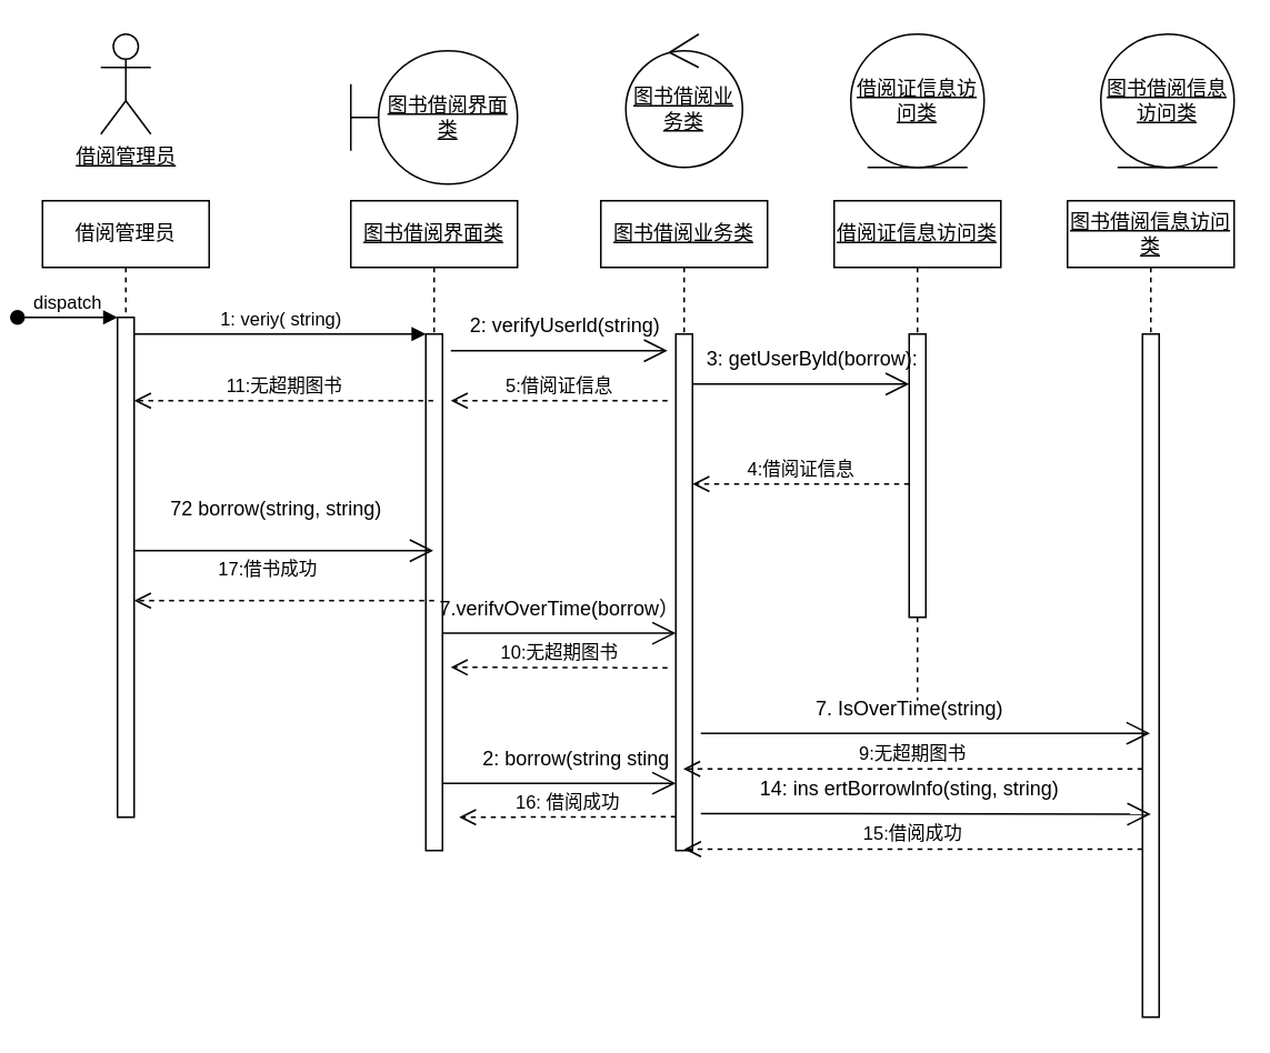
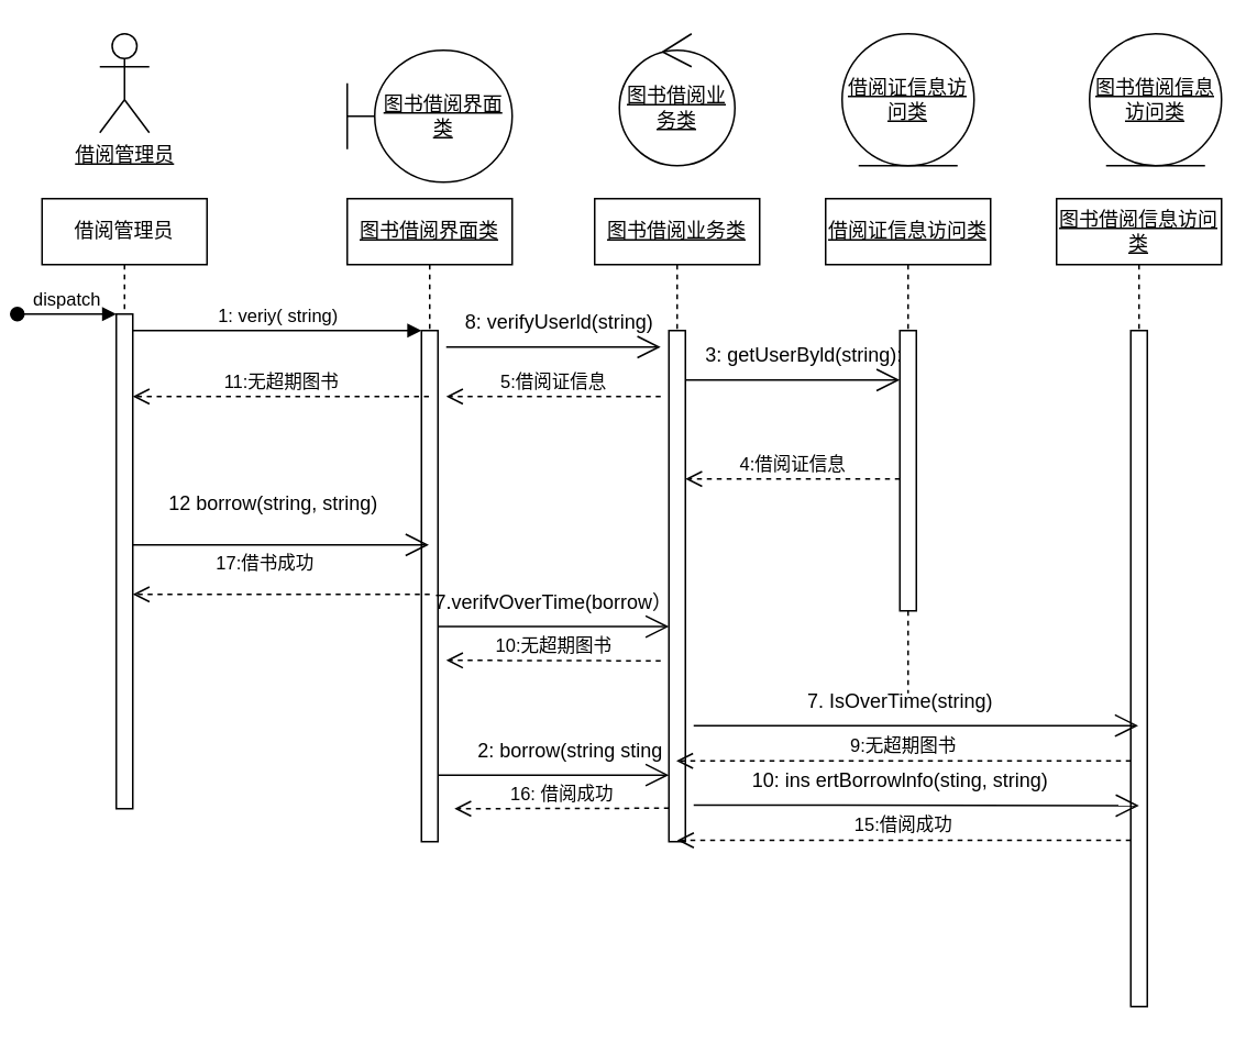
  <mxCell id="0" />
  <mxCell id="1" parent="0" />
  <mxCell id="2" value="借阅管理员" style="shape=umlLifeline;perimeter=lifelinePerimeter;whiteSpace=wrap;html=1;container=0;dropTarget=0;collapsible=0;recursiveResize=0;outlineConnect=0;portConstraint=eastwest;newEdgeStyle={&quot;edgeStyle&quot;:&quot;elbowEdgeStyle&quot;,&quot;elbow&quot;:&quot;vertical&quot;,&quot;curved&quot;:0,&quot;rounded&quot;:0};" parent="1" vertex="1"><mxGeometry x="20" y="120" width="100" height="370" as="geometry" /></mxCell>
  <mxCell id="3" value="" style="html=1;points=[];perimeter=orthogonalPerimeter;outlineConnect=0;targetShapes=umlLifeline;portConstraint=eastwest;newEdgeStyle={&quot;edgeStyle&quot;:&quot;elbowEdgeStyle&quot;,&quot;elbow&quot;:&quot;vertical&quot;,&quot;curved&quot;:0,&quot;rounded&quot;:0};" parent="2" vertex="1"><mxGeometry x="45" y="70" width="10" height="300" as="geometry" /></mxCell>
  <mxCell id="4" value="dispatch" style="html=1;verticalAlign=bottom;startArrow=oval;endArrow=block;startSize=8;edgeStyle=elbowEdgeStyle;elbow=vertical;curved=0;rounded=0;" parent="2" target="3" edge="1"><mxGeometry relative="1" as="geometry"><mxPoint x="-15" y="70" as="sourcePoint" /></mxGeometry></mxCell>
  <mxCell id="5" value="&lt;u&gt;图书借阅界面类&lt;/u&gt;" style="shape=umlLifeline;perimeter=lifelinePerimeter;whiteSpace=wrap;html=1;container=0;dropTarget=0;collapsible=0;recursiveResize=0;outlineConnect=0;portConstraint=eastwest;newEdgeStyle={&quot;edgeStyle&quot;:&quot;elbowEdgeStyle&quot;,&quot;elbow&quot;:&quot;vertical&quot;,&quot;curved&quot;:0,&quot;rounded&quot;:0};" parent="1" vertex="1"><mxGeometry x="205" y="120" width="100" height="390" as="geometry" /></mxCell>
  <mxCell id="6" value="" style="html=1;points=[];perimeter=orthogonalPerimeter;outlineConnect=0;targetShapes=umlLifeline;portConstraint=eastwest;newEdgeStyle={&quot;edgeStyle&quot;:&quot;elbowEdgeStyle&quot;,&quot;elbow&quot;:&quot;vertical&quot;,&quot;curved&quot;:0,&quot;rounded&quot;:0};" parent="5" vertex="1"><mxGeometry x="45" y="80" width="10" height="310" as="geometry" /></mxCell>
  <mxCell id="7" value="1: veriy( string)" style="html=1;verticalAlign=bottom;endArrow=block;edgeStyle=elbowEdgeStyle;elbow=vertical;curved=0;rounded=0;" parent="1" source="3" target="6" edge="1"><mxGeometry relative="1" as="geometry"><mxPoint x="180" y="210" as="sourcePoint" /><Array as="points"><mxPoint x="165" y="200" /></Array></mxGeometry></mxCell>
  <mxCell id="8" value="&lt;u&gt;图书借阅业务类&lt;/u&gt;" style="shape=umlLifeline;perimeter=lifelinePerimeter;whiteSpace=wrap;html=1;container=0;dropTarget=0;collapsible=0;recursiveResize=0;outlineConnect=0;portConstraint=eastwest;newEdgeStyle={&quot;edgeStyle&quot;:&quot;elbowEdgeStyle&quot;,&quot;elbow&quot;:&quot;vertical&quot;,&quot;curved&quot;:0,&quot;rounded&quot;:0};" vertex="1" parent="1"><mxGeometry x="355" y="120" width="100" height="390" as="geometry" /></mxCell>
  <mxCell id="9" value="" style="html=1;points=[];perimeter=orthogonalPerimeter;outlineConnect=0;targetShapes=umlLifeline;portConstraint=eastwest;newEdgeStyle={&quot;edgeStyle&quot;:&quot;elbowEdgeStyle&quot;,&quot;elbow&quot;:&quot;vertical&quot;,&quot;curved&quot;:0,&quot;rounded&quot;:0};" vertex="1" parent="8"><mxGeometry x="45" y="80" width="10" height="310" as="geometry" /></mxCell>
  <mxCell id="10" value="&lt;u&gt;借阅证信息访问类&lt;/u&gt;" style="shape=umlLifeline;perimeter=lifelinePerimeter;whiteSpace=wrap;html=1;container=0;dropTarget=0;collapsible=0;recursiveResize=0;outlineConnect=0;portConstraint=eastwest;newEdgeStyle={&quot;edgeStyle&quot;:&quot;elbowEdgeStyle&quot;,&quot;elbow&quot;:&quot;vertical&quot;,&quot;curved&quot;:0,&quot;rounded&quot;:0};" vertex="1" parent="1"><mxGeometry x="495" y="120" width="100" height="300" as="geometry" /></mxCell>
  <mxCell id="11" value="" style="html=1;points=[];perimeter=orthogonalPerimeter;outlineConnect=0;targetShapes=umlLifeline;portConstraint=eastwest;newEdgeStyle={&quot;edgeStyle&quot;:&quot;elbowEdgeStyle&quot;,&quot;elbow&quot;:&quot;vertical&quot;,&quot;curved&quot;:0,&quot;rounded&quot;:0};" vertex="1" parent="10"><mxGeometry x="45" y="80" width="10" height="170" as="geometry" /></mxCell>
  <mxCell id="12" value="&lt;u&gt;图书借阅信息访问类&lt;/u&gt;" style="shape=umlLifeline;perimeter=lifelinePerimeter;whiteSpace=wrap;html=1;container=0;dropTarget=0;collapsible=0;recursiveResize=0;outlineConnect=0;portConstraint=eastwest;newEdgeStyle={&quot;edgeStyle&quot;:&quot;elbowEdgeStyle&quot;,&quot;elbow&quot;:&quot;vertical&quot;,&quot;curved&quot;:0,&quot;rounded&quot;:0};" vertex="1" parent="1"><mxGeometry x="635" y="120" width="100" height="490" as="geometry" /></mxCell>
  <mxCell id="13" value="" style="html=1;points=[];perimeter=orthogonalPerimeter;outlineConnect=0;targetShapes=umlLifeline;portConstraint=eastwest;newEdgeStyle={&quot;edgeStyle&quot;:&quot;elbowEdgeStyle&quot;,&quot;elbow&quot;:&quot;vertical&quot;,&quot;curved&quot;:0,&quot;rounded&quot;:0};" vertex="1" parent="12"><mxGeometry x="45" y="80" width="10" height="410" as="geometry" /></mxCell>
  <mxCell id="14" value="" style="endArrow=open;endFill=1;endSize=12;html=1;rounded=0;" edge="1" parent="1"><mxGeometry width="160" relative="1" as="geometry"><mxPoint x="265" y="210" as="sourcePoint" /><mxPoint x="395" y="210" as="targetPoint" /></mxGeometry></mxCell>
  <mxCell id="15" value="&lt;u&gt;图书借阅界面类&lt;/u&gt;" style="shape=umlBoundary;whiteSpace=wrap;html=1;" vertex="1" parent="1"><mxGeometry x="205" y="30" width="100" height="80" as="geometry" /></mxCell>
  <mxCell id="16" value="&lt;u&gt;图书借阅业务类&lt;/u&gt;" style="ellipse;shape=umlControl;whiteSpace=wrap;html=1;" vertex="1" parent="1"><mxGeometry x="370" y="20" width="70" height="80" as="geometry" /></mxCell>
  <mxCell id="17" value="&lt;u&gt;借阅证信息访问类&lt;/u&gt;" style="ellipse;shape=umlEntity;whiteSpace=wrap;html=1;" vertex="1" parent="1"><mxGeometry x="505" y="20" width="80" height="80" as="geometry" /></mxCell>
  <mxCell id="18" value="&lt;u&gt;图书借阅信息访问类&lt;/u&gt;" style="ellipse;shape=umlEntity;whiteSpace=wrap;html=1;" vertex="1" parent="1"><mxGeometry x="655" y="20" width="80" height="80" as="geometry" /></mxCell>
  <mxCell id="19" value="5:借阅证信息" style="html=1;verticalAlign=bottom;endArrow=open;dashed=1;endSize=8;edgeStyle=elbowEdgeStyle;elbow=vertical;curved=0;rounded=0;" edge="1" parent="1"><mxGeometry relative="1" as="geometry"><mxPoint x="395" y="240" as="sourcePoint" /><mxPoint x="265" y="240.09" as="targetPoint" /></mxGeometry></mxCell>
  <mxCell id="20" value="4:借阅证信息" style="html=1;verticalAlign=bottom;endArrow=open;dashed=1;endSize=8;edgeStyle=elbowEdgeStyle;elbow=vertical;curved=0;rounded=0;" edge="1" parent="1"><mxGeometry relative="1" as="geometry"><mxPoint x="540" y="290" as="sourcePoint" /><mxPoint x="410" y="290.09" as="targetPoint" /></mxGeometry></mxCell>
  <mxCell id="21" value="&lt;u&gt;借阅管理员&lt;/u&gt;" style="shape=umlActor;verticalLabelPosition=bottom;verticalAlign=top;html=1;outlineConnect=0;" vertex="1" parent="1"><mxGeometry x="55" y="20" width="30" height="60" as="geometry" /></mxCell>
  <mxCell id="22" value="&lt;div&gt;11:无超期图书&lt;/div&gt;" style="html=1;verticalAlign=bottom;endArrow=open;dashed=1;endSize=8;edgeStyle=elbowEdgeStyle;elbow=vertical;curved=0;rounded=0;" edge="1" parent="1" source="5" target="3"><mxGeometry relative="1" as="geometry"><mxPoint x="215" y="269.5" as="sourcePoint" /><mxPoint x="85" y="269.59" as="targetPoint" /><Array as="points"><mxPoint x="85" y="240" /><mxPoint x="245" y="270" /></Array></mxGeometry></mxCell>
  <mxCell id="23" value="&lt;div&gt;17:借书成功&lt;/div&gt;" style="html=1;verticalAlign=bottom;endArrow=open;dashed=1;endSize=8;edgeStyle=elbowEdgeStyle;elbow=vertical;curved=0;rounded=0;" edge="1" parent="1"><mxGeometry x="0.111" y="-10" relative="1" as="geometry"><mxPoint x="255" y="360" as="sourcePoint" /><mxPoint x="75" y="360" as="targetPoint" /><Array as="points"><mxPoint x="245" y="360" /></Array><mxPoint as="offset" /></mxGeometry></mxCell>
  <mxCell id="24" value="" style="endArrow=open;endFill=1;endSize=12;html=1;rounded=0;" edge="1" parent="1" target="5"><mxGeometry width="160" relative="1" as="geometry"><mxPoint x="75" y="330" as="sourcePoint" /><mxPoint x="205" y="330" as="targetPoint" /></mxGeometry></mxCell>
- <mxCell id="25" value="72 borrow(string, string)" style="text;html=1;align=center;verticalAlign=middle;resizable=0;points=[];autosize=1;strokeColor=none;fillColor=none;" vertex="1" parent="1"><mxGeometry x="85" y="290" width="150" height="30" as="geometry" /></mxCell>
+ <mxCell id="25" value="12 borrow(string, string)" style="text;html=1;align=center;verticalAlign=middle;resizable=0;points=[];autosize=1;strokeColor=none;fillColor=none;" vertex="1" parent="1"><mxGeometry x="85" y="290" width="150" height="30" as="geometry" /></mxCell>
  <mxCell id="26" value="" style="endArrow=open;endFill=1;endSize=12;html=1;rounded=0;" edge="1" parent="1"><mxGeometry width="160" relative="1" as="geometry"><mxPoint x="260" y="379.58" as="sourcePoint" /><mxPoint x="400" y="379.58" as="targetPoint" /></mxGeometry></mxCell>
- <mxCell id="27" value="2: verifyUserld(string)&amp;nbsp;" style="text;html=1;align=center;verticalAlign=middle;resizable=0;points=[];autosize=1;strokeColor=none;fillColor=none;" vertex="1" parent="1"><mxGeometry x="265" y="180" width="140" height="30" as="geometry" /></mxCell>
+ <mxCell id="27" value="8: verifyUserld(string)&amp;nbsp;" style="text;html=1;align=center;verticalAlign=middle;resizable=0;points=[];autosize=1;strokeColor=none;fillColor=none;" vertex="1" parent="1"><mxGeometry x="265" y="180" width="140" height="30" as="geometry" /></mxCell>
  <mxCell id="28" value="7.verifvOverTime(borrow）" style="text;html=1;align=center;verticalAlign=middle;resizable=0;points=[];autosize=1;strokeColor=none;fillColor=none;" vertex="1" parent="1"><mxGeometry x="250" y="349.58" width="160" height="30" as="geometry" /></mxCell>
  <mxCell id="29" value="10:无超期图书" style="html=1;verticalAlign=bottom;endArrow=open;dashed=1;endSize=8;edgeStyle=elbowEdgeStyle;elbow=vertical;curved=0;rounded=0;" edge="1" parent="1"><mxGeometry relative="1" as="geometry"><mxPoint x="395" y="400.33" as="sourcePoint" /><mxPoint x="265" y="400.42" as="targetPoint" /></mxGeometry></mxCell>
  <mxCell id="30" value="2: borrow(string sting" style="text;html=1;align=center;verticalAlign=middle;resizable=0;points=[];autosize=1;strokeColor=none;fillColor=none;" vertex="1" parent="1"><mxGeometry x="270" y="439.6" width="140" height="30" as="geometry" /></mxCell>
  <mxCell id="31" value="" style="endArrow=open;endFill=1;endSize=12;html=1;rounded=0;" edge="1" parent="1"><mxGeometry width="160" relative="1" as="geometry"><mxPoint x="260" y="469.6" as="sourcePoint" /><mxPoint x="400" y="469.6" as="targetPoint" /></mxGeometry></mxCell>
  <mxCell id="32" value="16: 借阅成功" style="html=1;verticalAlign=bottom;endArrow=open;dashed=1;endSize=8;edgeStyle=elbowEdgeStyle;elbow=vertical;curved=0;rounded=0;" edge="1" parent="1"><mxGeometry relative="1" as="geometry"><mxPoint x="400" y="489.7" as="sourcePoint" /><mxPoint x="270" y="489.79" as="targetPoint" /></mxGeometry></mxCell>
  <mxCell id="33" value="" style="endArrow=open;endFill=1;endSize=12;html=1;rounded=0;" edge="1" parent="1"><mxGeometry width="160" relative="1" as="geometry"><mxPoint x="410" y="230" as="sourcePoint" /><mxPoint x="540" y="230" as="targetPoint" /></mxGeometry></mxCell>
- <mxCell id="34" value="&amp;nbsp;3: getUserByld(borrow):" style="text;html=1;align=center;verticalAlign=middle;resizable=0;points=[];autosize=1;strokeColor=none;fillColor=none;" vertex="1" parent="1"><mxGeometry x="405" y="200" width="150" height="30" as="geometry" /></mxCell>
+ <mxCell id="34" value="&amp;nbsp;3: getUserByld(string):" style="text;html=1;align=center;verticalAlign=middle;resizable=0;points=[];autosize=1;strokeColor=none;fillColor=none;" vertex="1" parent="1"><mxGeometry x="405" y="200" width="150" height="30" as="geometry" /></mxCell>
  <mxCell id="35" value="7. IsOverTime(string)" style="text;html=1;align=center;verticalAlign=middle;resizable=0;points=[];autosize=1;strokeColor=none;fillColor=none;" vertex="1" parent="1"><mxGeometry x="470" y="409.6" width="140" height="30" as="geometry" /></mxCell>
  <mxCell id="36" value="" style="endArrow=open;endFill=1;endSize=12;html=1;rounded=0;" edge="1" parent="1" target="12"><mxGeometry width="160" relative="1" as="geometry"><mxPoint x="415" y="439.6" as="sourcePoint" /><mxPoint x="545" y="439.6" as="targetPoint" /></mxGeometry></mxCell>
  <mxCell id="37" value="&lt;div&gt;&lt;span style=&quot;font-size: 11px;&quot;&gt;9:无超期图书&lt;/span&gt;&lt;/div&gt;" style="html=1;verticalAlign=bottom;endArrow=open;dashed=1;endSize=8;edgeStyle=elbowEdgeStyle;elbow=vertical;curved=0;rounded=0;" edge="1" parent="1" source="13" target="8"><mxGeometry relative="1" as="geometry"><mxPoint x="595" y="460.33" as="sourcePoint" /><mxPoint x="465" y="460.42" as="targetPoint" /><Array as="points"><mxPoint x="675" y="461" /></Array></mxGeometry></mxCell>
- <mxCell id="38" value="14: ins ertBorrowlnfo(sting, string)" style="text;html=1;align=center;verticalAlign=middle;resizable=0;points=[];autosize=1;strokeColor=none;fillColor=none;" vertex="1" parent="1"><mxGeometry x="440" y="457.77" width="200" height="30" as="geometry" /></mxCell>
+ <mxCell id="38" value="10: ins ertBorrowlnfo(sting, string)" style="text;html=1;align=center;verticalAlign=middle;resizable=0;points=[];autosize=1;strokeColor=none;fillColor=none;" vertex="1" parent="1"><mxGeometry x="440" y="457.77" width="200" height="30" as="geometry" /></mxCell>
  <mxCell id="39" value="" style="endArrow=open;endFill=1;endSize=12;html=1;rounded=0;" edge="1" parent="1"><mxGeometry width="160" relative="1" as="geometry"><mxPoint x="415" y="487.77" as="sourcePoint" /><mxPoint x="685" y="488.17" as="targetPoint" /></mxGeometry></mxCell>
  <mxCell id="40" value="15:借阅成功" style="html=1;verticalAlign=bottom;endArrow=open;dashed=1;endSize=8;edgeStyle=elbowEdgeStyle;elbow=vertical;curved=0;rounded=0;" edge="1" parent="1"><mxGeometry relative="1" as="geometry"><mxPoint x="680" y="509.17" as="sourcePoint" /><mxPoint x="405" y="509.17" as="targetPoint" /><Array as="points"><mxPoint x="675" y="509.17" /></Array></mxGeometry></mxCell>
